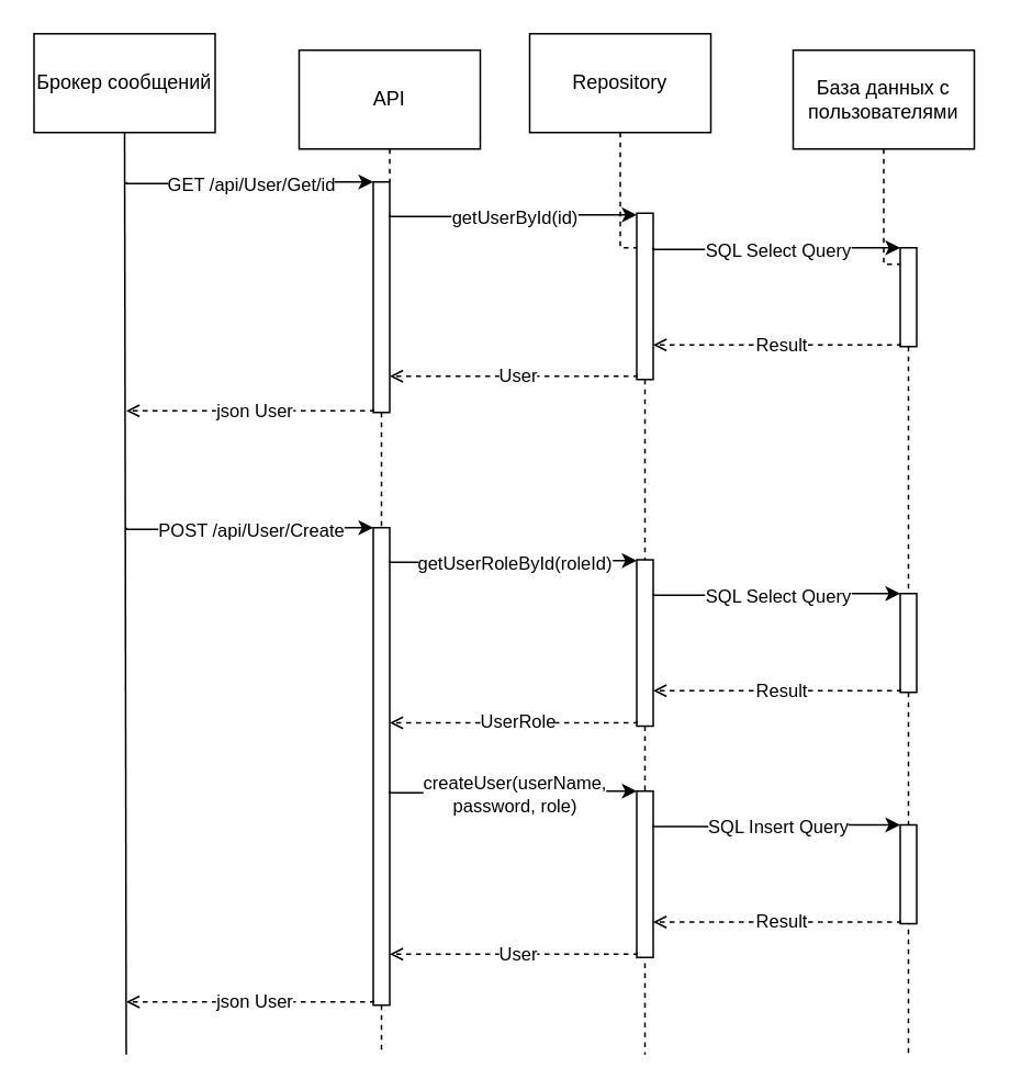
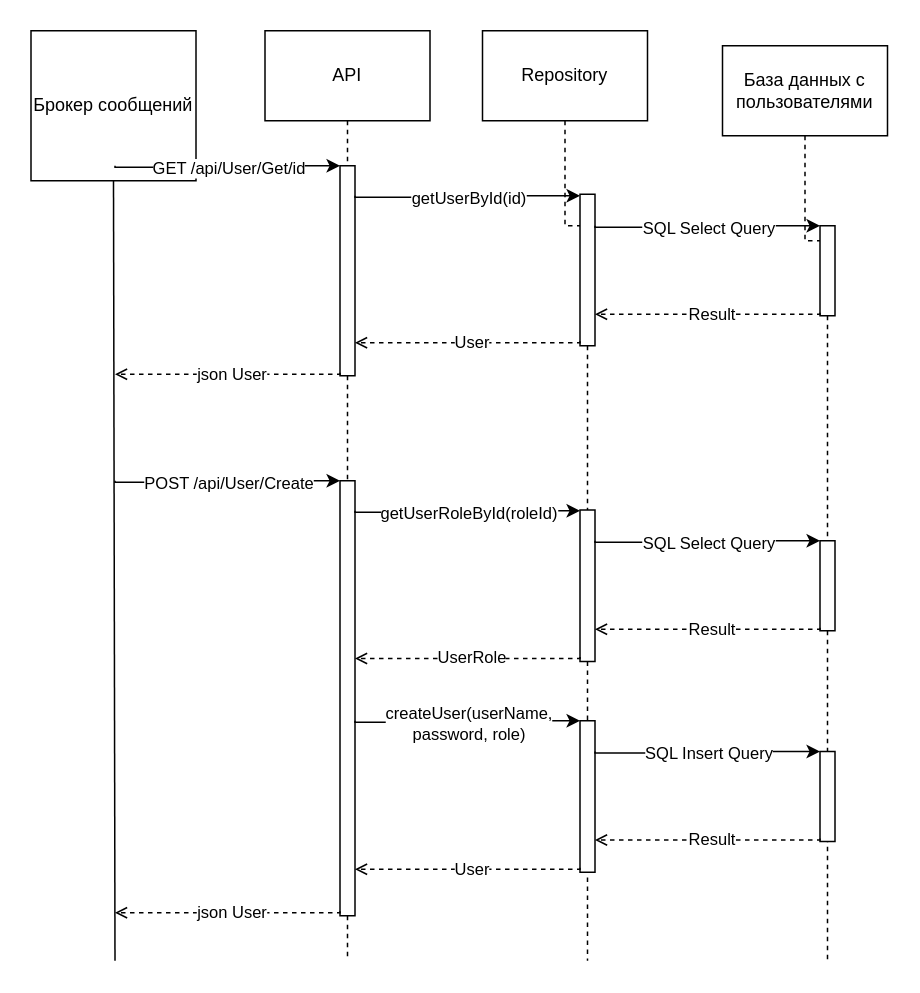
  <mxCell id="0" />
  <mxCell id="1" parent="0" />
  <mxCell id="2" style="edgeStyle=orthogonalEdgeStyle;rounded=0;orthogonalLoop=1;jettySize=auto;html=1;exitX=0.5;exitY=1;exitDx=0;exitDy=0;endArrow=none;endFill=0;" edge="1" parent="1" source="3"><mxGeometry relative="1" as="geometry"><mxPoint x="76" y="640" as="targetPoint" /><Array as="points"><mxPoint x="75" y="640" /></Array></mxGeometry></mxCell>
- <mxCell id="3" value="Брокер сообщений" style="rounded=0;whiteSpace=wrap;html=1;" vertex="1" parent="1"><mxGeometry x="20" y="20" width="110" height="60" as="geometry" /></mxCell>
+ <mxCell id="3" value="Брокер сообщений" style="rounded=0;whiteSpace=wrap;html=1;" vertex="1" parent="1"><mxGeometry x="20" y="20" width="110" height="100" as="geometry" /></mxCell>
  <mxCell id="4" style="edgeStyle=orthogonalEdgeStyle;rounded=0;orthogonalLoop=1;jettySize=auto;html=1;dashed=1;endArrow=none;endFill=0;" edge="1" parent="1" source="31"><mxGeometry relative="1" as="geometry"><mxPoint x="231" y="640" as="targetPoint" /><Array as="points"><mxPoint x="231" y="365" /><mxPoint x="232" y="365" /></Array></mxGeometry></mxCell>
- <mxCell id="5" value="API" style="rounded=0;whiteSpace=wrap;html=1;" vertex="1" parent="1"><mxGeometry x="181" y="30" width="110" height="60" as="geometry" /></mxCell>
+ <mxCell id="5" value="API" style="rounded=0;whiteSpace=wrap;html=1;" vertex="1" parent="1"><mxGeometry x="176" y="20" width="110" height="60" as="geometry" /></mxCell>
  <mxCell id="6" value="Repository" style="rounded=0;whiteSpace=wrap;html=1;" vertex="1" parent="1"><mxGeometry x="321" y="20" width="110" height="60" as="geometry" /></mxCell>
  <mxCell id="7" value="База данных с пользователями" style="rounded=0;whiteSpace=wrap;html=1;" vertex="1" parent="1"><mxGeometry x="481" y="30" width="110" height="60" as="geometry" /></mxCell>
  <mxCell id="8" value="" style="edgeStyle=orthogonalEdgeStyle;rounded=0;orthogonalLoop=1;jettySize=auto;html=1;exitX=0.5;exitY=1;exitDx=0;exitDy=0;dashed=1;endArrow=none;endFill=0;" edge="1" parent="1" source="5" target="9"><mxGeometry relative="1" as="geometry"><mxPoint x="231" y="540" as="targetPoint" /><mxPoint x="231" y="80" as="sourcePoint" /><Array as="points"><mxPoint x="231" y="120" /><mxPoint x="231" y="120" /></Array></mxGeometry></mxCell>
  <mxCell id="9" value="" style="html=1;points=[[0,0,0,0,5],[0,1,0,0,-5],[1,0,0,0,5],[1,1,0,0,-5]];perimeter=orthogonalPerimeter;outlineConnect=0;targetShapes=umlLifeline;portConstraint=eastwest;newEdgeStyle={&quot;curved&quot;:0,&quot;rounded&quot;:0};" vertex="1" parent="1"><mxGeometry x="226" y="110" width="10" height="140" as="geometry" /></mxCell>
  <mxCell id="10" value="" style="endArrow=classic;html=1;rounded=0;edgeStyle=orthogonalEdgeStyle;" edge="1" parent="1" target="9"><mxGeometry relative="1" as="geometry"><mxPoint x="76" y="110" as="sourcePoint" /><mxPoint x="216" y="111" as="targetPoint" /><Array as="points"><mxPoint x="76" y="111" /><mxPoint x="152" y="111" /><mxPoint x="152" y="110" /></Array></mxGeometry></mxCell>
  <mxCell id="11" value="GET /api/User/Get/id" style="edgeLabel;resizable=0;html=1;align=center;verticalAlign=middle;" connectable="0" vertex="1" parent="10"><mxGeometry relative="1" as="geometry" /></mxCell>
  <mxCell id="12" value="" style="endArrow=classic;html=1;rounded=0;edgeStyle=orthogonalEdgeStyle;" edge="1" parent="1"><mxGeometry relative="1" as="geometry"><mxPoint x="236" y="130" as="sourcePoint" /><mxPoint x="386" y="130" as="targetPoint" /><Array as="points"><mxPoint x="236" y="131" /><mxPoint x="312" y="131" /><mxPoint x="312" y="130" /></Array></mxGeometry></mxCell>
  <mxCell id="13" value="getUserById(id)" style="edgeLabel;resizable=0;html=1;align=center;verticalAlign=middle;" connectable="0" vertex="1" parent="12"><mxGeometry relative="1" as="geometry" /></mxCell>
  <mxCell id="14" style="edgeStyle=orthogonalEdgeStyle;rounded=0;orthogonalLoop=1;jettySize=auto;html=1;dashed=1;endArrow=none;endFill=0;exitX=0.5;exitY=1;exitDx=0;exitDy=0;" edge="1" parent="1" source="37"><mxGeometry relative="1" as="geometry"><mxPoint x="391" y="640" as="targetPoint" /><mxPoint x="416" y="200" as="sourcePoint" /><Array as="points"><mxPoint x="391" y="540" /></Array></mxGeometry></mxCell>
  <mxCell id="15" value="" style="edgeStyle=orthogonalEdgeStyle;rounded=0;orthogonalLoop=1;jettySize=auto;html=1;dashed=1;endArrow=none;endFill=0;exitX=0.5;exitY=1;exitDx=0;exitDy=0;" edge="1" parent="1" source="6" target="16"><mxGeometry relative="1" as="geometry"><mxPoint x="391" y="540" as="targetPoint" /><mxPoint x="391" y="80" as="sourcePoint" /><Array as="points"><mxPoint x="391" y="150" /><mxPoint x="391" y="150" /></Array></mxGeometry></mxCell>
  <mxCell id="16" value="" style="html=1;points=[[0,0,0,0,5],[0,1,0,0,-5],[1,0,0,0,5],[1,1,0,0,-5]];perimeter=orthogonalPerimeter;outlineConnect=0;targetShapes=umlLifeline;portConstraint=eastwest;newEdgeStyle={&quot;curved&quot;:0,&quot;rounded&quot;:0};" vertex="1" parent="1"><mxGeometry x="386" y="129" width="10" height="101" as="geometry" /></mxCell>
  <mxCell id="17" value="" style="edgeStyle=orthogonalEdgeStyle;rounded=0;orthogonalLoop=1;jettySize=auto;html=1;dashed=1;endArrow=none;endFill=0;exitX=0.5;exitY=1;exitDx=0;exitDy=0;" edge="1" parent="1" source="21"><mxGeometry relative="1" as="geometry"><mxPoint x="551" y="640" as="targetPoint" /><mxPoint x="381" y="90" as="sourcePoint" /><Array as="points"><mxPoint x="551" y="540" /></Array></mxGeometry></mxCell>
  <mxCell id="18" value="" style="endArrow=classic;html=1;rounded=0;edgeStyle=orthogonalEdgeStyle;" edge="1" parent="1"><mxGeometry relative="1" as="geometry"><mxPoint x="396" y="150" as="sourcePoint" /><mxPoint x="546" y="150" as="targetPoint" /><Array as="points"><mxPoint x="396" y="151" /><mxPoint x="472" y="151" /><mxPoint x="472" y="150" /></Array></mxGeometry></mxCell>
  <mxCell id="19" value="SQL Select Query" style="edgeLabel;resizable=0;html=1;align=center;verticalAlign=middle;" connectable="0" vertex="1" parent="18"><mxGeometry relative="1" as="geometry" /></mxCell>
  <mxCell id="20" value="" style="edgeStyle=orthogonalEdgeStyle;rounded=0;orthogonalLoop=1;jettySize=auto;html=1;dashed=1;endArrow=none;endFill=0;exitX=0.5;exitY=1;exitDx=0;exitDy=0;" edge="1" parent="1" source="7" target="21"><mxGeometry relative="1" as="geometry"><mxPoint x="551" y="540" as="targetPoint" /><mxPoint x="551" y="80" as="sourcePoint" /><Array as="points"><mxPoint x="551" y="160" /><mxPoint x="551" y="160" /></Array></mxGeometry></mxCell>
  <mxCell id="21" value="" style="html=1;points=[[0,0,0,0,5],[0,1,0,0,-5],[1,0,0,0,5],[1,1,0,0,-5]];perimeter=orthogonalPerimeter;outlineConnect=0;targetShapes=umlLifeline;portConstraint=eastwest;newEdgeStyle={&quot;curved&quot;:0,&quot;rounded&quot;:0};" vertex="1" parent="1"><mxGeometry x="546" y="150" width="10" height="60" as="geometry" /></mxCell>
  <mxCell id="22" value="" style="endArrow=open;html=1;rounded=0;edgeStyle=orthogonalEdgeStyle;dashed=1;endFill=0;" edge="1" parent="1"><mxGeometry relative="1" as="geometry"><mxPoint x="546" y="208" as="sourcePoint" /><mxPoint x="396" y="209" as="targetPoint" /><Array as="points"><mxPoint x="546" y="209" /></Array></mxGeometry></mxCell>
  <mxCell id="23" value="Result" style="edgeLabel;html=1;align=center;verticalAlign=middle;resizable=0;points=[];" vertex="1" connectable="0" parent="22"><mxGeometry x="-0.073" y="2" relative="1" as="geometry"><mxPoint x="-4" y="-3" as="offset" /></mxGeometry></mxCell>
  <mxCell id="24" value="" style="endArrow=open;html=1;rounded=0;edgeStyle=orthogonalEdgeStyle;dashed=1;endFill=0;" edge="1" parent="1"><mxGeometry relative="1" as="geometry"><mxPoint x="386" y="227" as="sourcePoint" /><mxPoint x="236" y="228" as="targetPoint" /><Array as="points"><mxPoint x="386" y="228" /></Array></mxGeometry></mxCell>
  <mxCell id="25" value="User" style="edgeLabel;html=1;align=center;verticalAlign=middle;resizable=0;points=[];" vertex="1" connectable="0" parent="24"><mxGeometry x="-0.073" y="2" relative="1" as="geometry"><mxPoint x="-4" y="-3" as="offset" /></mxGeometry></mxCell>
  <mxCell id="26" value="" style="endArrow=open;html=1;rounded=0;edgeStyle=orthogonalEdgeStyle;dashed=1;endFill=0;" edge="1" parent="1"><mxGeometry relative="1" as="geometry"><mxPoint x="226" y="248" as="sourcePoint" /><mxPoint x="76" y="249" as="targetPoint" /><Array as="points"><mxPoint x="226" y="249" /></Array></mxGeometry></mxCell>
  <mxCell id="27" value="json User" style="edgeLabel;html=1;align=center;verticalAlign=middle;resizable=0;points=[];" vertex="1" connectable="0" parent="26"><mxGeometry x="-0.073" y="2" relative="1" as="geometry"><mxPoint x="-4" y="-3" as="offset" /></mxGeometry></mxCell>
  <mxCell id="28" value="" style="endArrow=classic;html=1;rounded=0;edgeStyle=orthogonalEdgeStyle;" edge="1" parent="1"><mxGeometry relative="1" as="geometry"><mxPoint x="76" y="320" as="sourcePoint" /><mxPoint x="226" y="320" as="targetPoint" /><Array as="points"><mxPoint x="76" y="321" /><mxPoint x="152" y="321" /><mxPoint x="152" y="320" /></Array></mxGeometry></mxCell>
  <mxCell id="29" value="POST /api/User/Create" style="edgeLabel;resizable=0;html=1;align=center;verticalAlign=middle;" connectable="0" vertex="1" parent="28"><mxGeometry relative="1" as="geometry" /></mxCell>
  <mxCell id="30" value="" style="edgeStyle=orthogonalEdgeStyle;rounded=0;orthogonalLoop=1;jettySize=auto;html=1;dashed=1;endArrow=none;endFill=0;" edge="1" parent="1" source="9" target="31"><mxGeometry relative="1" as="geometry"><mxPoint x="231" y="540" as="targetPoint" /><mxPoint x="231" y="250" as="sourcePoint" /><Array as="points"><mxPoint x="231" y="230" /><mxPoint x="231" y="230" /></Array></mxGeometry></mxCell>
  <mxCell id="31" value="" style="html=1;points=[[0,0,0,0,5],[0,1,0,0,-5],[1,0,0,0,5],[1,1,0,0,-5]];perimeter=orthogonalPerimeter;outlineConnect=0;targetShapes=umlLifeline;portConstraint=eastwest;newEdgeStyle={&quot;curved&quot;:0,&quot;rounded&quot;:0};" vertex="1" parent="1"><mxGeometry x="226" y="320" width="10" height="290" as="geometry" /></mxCell>
  <mxCell id="32" value="" style="endArrow=classic;html=1;rounded=0;edgeStyle=orthogonalEdgeStyle;" edge="1" parent="1"><mxGeometry relative="1" as="geometry"><mxPoint x="236" y="480" as="sourcePoint" /><mxPoint x="386" y="480" as="targetPoint" /><Array as="points"><mxPoint x="236" y="481" /><mxPoint x="312" y="481" /><mxPoint x="312" y="480" /></Array></mxGeometry></mxCell>
  <mxCell id="33" value="&lt;div&gt;createUser(userName,&lt;/div&gt;&lt;div&gt;password, role)&lt;/div&gt;" style="edgeLabel;resizable=0;html=1;align=center;verticalAlign=middle;" connectable="0" vertex="1" parent="32"><mxGeometry relative="1" as="geometry" /></mxCell>
  <mxCell id="34" value="" style="endArrow=classic;html=1;rounded=0;edgeStyle=orthogonalEdgeStyle;" edge="1" parent="1"><mxGeometry relative="1" as="geometry"><mxPoint x="236" y="340" as="sourcePoint" /><mxPoint x="386" y="340" as="targetPoint" /><Array as="points"><mxPoint x="236" y="341" /><mxPoint x="312" y="341" /><mxPoint x="312" y="340" /></Array></mxGeometry></mxCell>
  <mxCell id="35" value="getUserRoleById(roleId)" style="edgeLabel;resizable=0;html=1;align=center;verticalAlign=middle;" connectable="0" vertex="1" parent="34"><mxGeometry relative="1" as="geometry" /></mxCell>
  <mxCell id="36" value="" style="edgeStyle=orthogonalEdgeStyle;rounded=0;orthogonalLoop=1;jettySize=auto;html=1;dashed=1;endArrow=none;endFill=0;exitX=0.5;exitY=1;exitDx=0;exitDy=0;" edge="1" parent="1" source="16" target="37"><mxGeometry relative="1" as="geometry"><mxPoint x="391" y="540" as="targetPoint" /><mxPoint x="391" y="230" as="sourcePoint" /><Array as="points"><mxPoint x="391" y="340" /><mxPoint x="391" y="340" /></Array></mxGeometry></mxCell>
  <mxCell id="37" value="" style="html=1;points=[[0,0,0,0,5],[0,1,0,0,-5],[1,0,0,0,5],[1,1,0,0,-5]];perimeter=orthogonalPerimeter;outlineConnect=0;targetShapes=umlLifeline;portConstraint=eastwest;newEdgeStyle={&quot;curved&quot;:0,&quot;rounded&quot;:0};" vertex="1" parent="1"><mxGeometry x="386" y="339.5" width="10" height="101" as="geometry" /></mxCell>
  <mxCell id="38" value="" style="endArrow=classic;html=1;rounded=0;edgeStyle=orthogonalEdgeStyle;" edge="1" parent="1"><mxGeometry relative="1" as="geometry"><mxPoint x="396" y="360" as="sourcePoint" /><mxPoint x="546" y="360" as="targetPoint" /><Array as="points"><mxPoint x="396" y="361" /><mxPoint x="472" y="361" /><mxPoint x="472" y="360" /></Array></mxGeometry></mxCell>
  <mxCell id="39" value="SQL Select Query" style="edgeLabel;resizable=0;html=1;align=center;verticalAlign=middle;" connectable="0" vertex="1" parent="38"><mxGeometry relative="1" as="geometry" /></mxCell>
  <mxCell id="40" value="" style="html=1;points=[[0,0,0,0,5],[0,1,0,0,-5],[1,0,0,0,5],[1,1,0,0,-5]];perimeter=orthogonalPerimeter;outlineConnect=0;targetShapes=umlLifeline;portConstraint=eastwest;newEdgeStyle={&quot;curved&quot;:0,&quot;rounded&quot;:0};" vertex="1" parent="1"><mxGeometry x="546" y="360" width="10" height="60" as="geometry" /></mxCell>
  <mxCell id="41" value="" style="endArrow=open;html=1;rounded=0;edgeStyle=orthogonalEdgeStyle;dashed=1;endFill=0;" edge="1" parent="1"><mxGeometry relative="1" as="geometry"><mxPoint x="546" y="418" as="sourcePoint" /><mxPoint x="396" y="419" as="targetPoint" /><Array as="points"><mxPoint x="546" y="419" /></Array></mxGeometry></mxCell>
  <mxCell id="42" value="Result" style="edgeLabel;html=1;align=center;verticalAlign=middle;resizable=0;points=[];" vertex="1" connectable="0" parent="41"><mxGeometry x="-0.073" y="2" relative="1" as="geometry"><mxPoint x="-4" y="-3" as="offset" /></mxGeometry></mxCell>
  <mxCell id="43" value="" style="endArrow=open;html=1;rounded=0;edgeStyle=orthogonalEdgeStyle;dashed=1;endFill=0;" edge="1" parent="1"><mxGeometry relative="1" as="geometry"><mxPoint x="386" y="437.5" as="sourcePoint" /><mxPoint x="236" y="438.5" as="targetPoint" /><Array as="points"><mxPoint x="386" y="438.5" /></Array></mxGeometry></mxCell>
  <mxCell id="44" value="UserRole" style="edgeLabel;html=1;align=center;verticalAlign=middle;resizable=0;points=[];" vertex="1" connectable="0" parent="43"><mxGeometry x="-0.073" y="2" relative="1" as="geometry"><mxPoint x="-4" y="-3" as="offset" /></mxGeometry></mxCell>
  <mxCell id="45" value="" style="html=1;points=[[0,0,0,0,5],[0,1,0,0,-5],[1,0,0,0,5],[1,1,0,0,-5]];perimeter=orthogonalPerimeter;outlineConnect=0;targetShapes=umlLifeline;portConstraint=eastwest;newEdgeStyle={&quot;curved&quot;:0,&quot;rounded&quot;:0};" vertex="1" parent="1"><mxGeometry x="386" y="480" width="10" height="101" as="geometry" /></mxCell>
  <mxCell id="46" value="" style="endArrow=classic;html=1;rounded=0;edgeStyle=orthogonalEdgeStyle;" edge="1" parent="1"><mxGeometry relative="1" as="geometry"><mxPoint x="396" y="500.5" as="sourcePoint" /><mxPoint x="546" y="500.5" as="targetPoint" /><Array as="points"><mxPoint x="396" y="501.5" /><mxPoint x="472" y="501.5" /><mxPoint x="472" y="500.5" /></Array></mxGeometry></mxCell>
  <mxCell id="47" value="SQL Insert Query" style="edgeLabel;resizable=0;html=1;align=center;verticalAlign=middle;" connectable="0" vertex="1" parent="46"><mxGeometry relative="1" as="geometry" /></mxCell>
  <mxCell id="48" value="" style="html=1;points=[[0,0,0,0,5],[0,1,0,0,-5],[1,0,0,0,5],[1,1,0,0,-5]];perimeter=orthogonalPerimeter;outlineConnect=0;targetShapes=umlLifeline;portConstraint=eastwest;newEdgeStyle={&quot;curved&quot;:0,&quot;rounded&quot;:0};" vertex="1" parent="1"><mxGeometry x="546" y="500.5" width="10" height="60" as="geometry" /></mxCell>
  <mxCell id="49" value="" style="endArrow=open;html=1;rounded=0;edgeStyle=orthogonalEdgeStyle;dashed=1;endFill=0;" edge="1" parent="1"><mxGeometry relative="1" as="geometry"><mxPoint x="546" y="558.5" as="sourcePoint" /><mxPoint x="396" y="559.5" as="targetPoint" /><Array as="points"><mxPoint x="546" y="559.5" /></Array></mxGeometry></mxCell>
  <mxCell id="50" value="Result" style="edgeLabel;html=1;align=center;verticalAlign=middle;resizable=0;points=[];" vertex="1" connectable="0" parent="49"><mxGeometry x="-0.073" y="2" relative="1" as="geometry"><mxPoint x="-4" y="-3" as="offset" /></mxGeometry></mxCell>
  <mxCell id="51" value="" style="endArrow=open;html=1;rounded=0;edgeStyle=orthogonalEdgeStyle;dashed=1;endFill=0;" edge="1" parent="1"><mxGeometry relative="1" as="geometry"><mxPoint x="386" y="578" as="sourcePoint" /><mxPoint x="236" y="579" as="targetPoint" /><Array as="points"><mxPoint x="386" y="579" /></Array></mxGeometry></mxCell>
  <mxCell id="52" value="User" style="edgeLabel;html=1;align=center;verticalAlign=middle;resizable=0;points=[];" vertex="1" connectable="0" parent="51"><mxGeometry x="-0.073" y="2" relative="1" as="geometry"><mxPoint x="-4" y="-3" as="offset" /></mxGeometry></mxCell>
  <mxCell id="53" value="" style="endArrow=open;html=1;rounded=0;edgeStyle=orthogonalEdgeStyle;dashed=1;endFill=0;" edge="1" parent="1"><mxGeometry relative="1" as="geometry"><mxPoint x="226" y="607" as="sourcePoint" /><mxPoint x="76" y="608" as="targetPoint" /><Array as="points"><mxPoint x="226" y="608" /></Array></mxGeometry></mxCell>
  <mxCell id="54" value="json User" style="edgeLabel;html=1;align=center;verticalAlign=middle;resizable=0;points=[];" vertex="1" connectable="0" parent="53"><mxGeometry x="-0.073" y="2" relative="1" as="geometry"><mxPoint x="-4" y="-3" as="offset" /></mxGeometry></mxCell>
